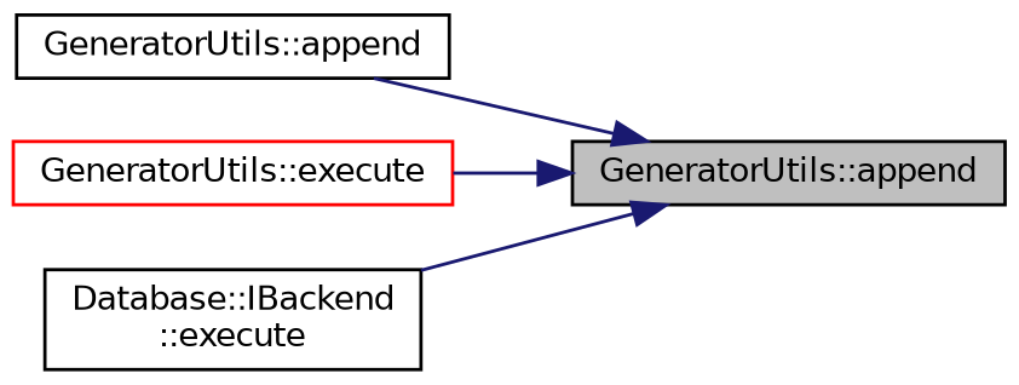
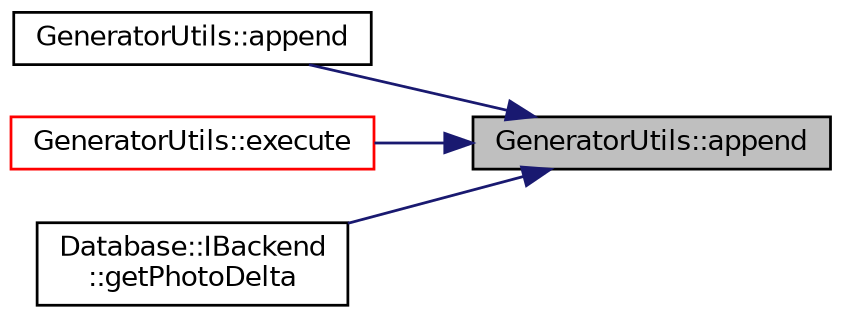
  digraph {
    rankdir=RL
    node [color=black fillcolor=white fontname=Helvetica fontsize=10 shape=record style=filled]
    edge [color=midnightblue dir=back fontname=Helvetica fontsize=10 labelfontname=Helvetica labelfontsize=10 style=solid]
    n1 [fillcolor=grey75 fontcolor=black height=0.2 label="GeneratorUtils::append" width=0.4]
    n2 [height=0.2 label="GeneratorUtils::append" width=0.4]
    n3 [color=red height=0.2 label="GeneratorUtils::execute" width=0.4]
-   n4 [height=0.2 label="Database::IBackend\l::execute" width=0.4]
+   n4 [height=0.2 label="Database::IBackend\l::getPhotoDelta" width=0.4]
    n1 -> n2
    n1 -> n3
    n1 -> n4
  }
